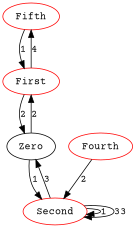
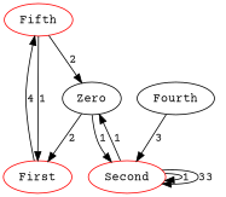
  digraph {
    fontname="Courier Prime"
    node [color=red fontname="Courier Prime"]
    edge [fontname="Courier Prime"]
    Fifth
    First
    Zero [color=""]
    Second
-   Fourth
+   Fourth [color=""]
    Fifth -> First [label=1]
    First -> Fifth [label=4]
-   First -> Zero [label=2]
+   Fifth -> Zero [label=2]
    Zero -> First [label=2]
    Zero -> Second [label=1]
-   Second -> Zero [label=3]
+   Second -> Zero [label=1]
    Second -> Second [label=1]
    Second -> Second [label=33]
-   Fourth -> Second [label=2]
+   Fourth -> Second [label=3]
  }
